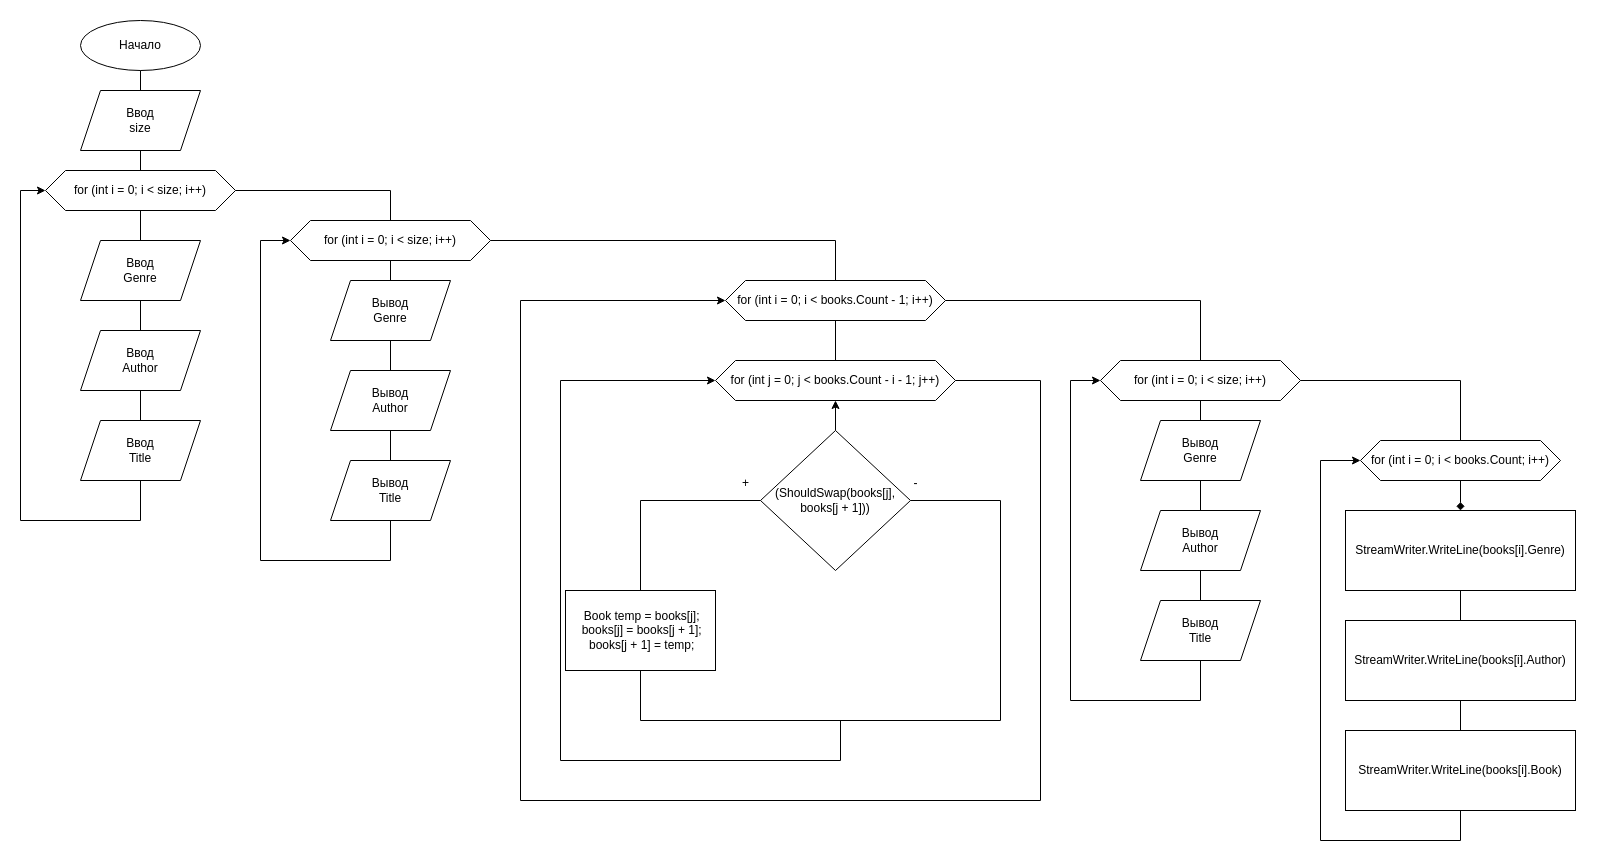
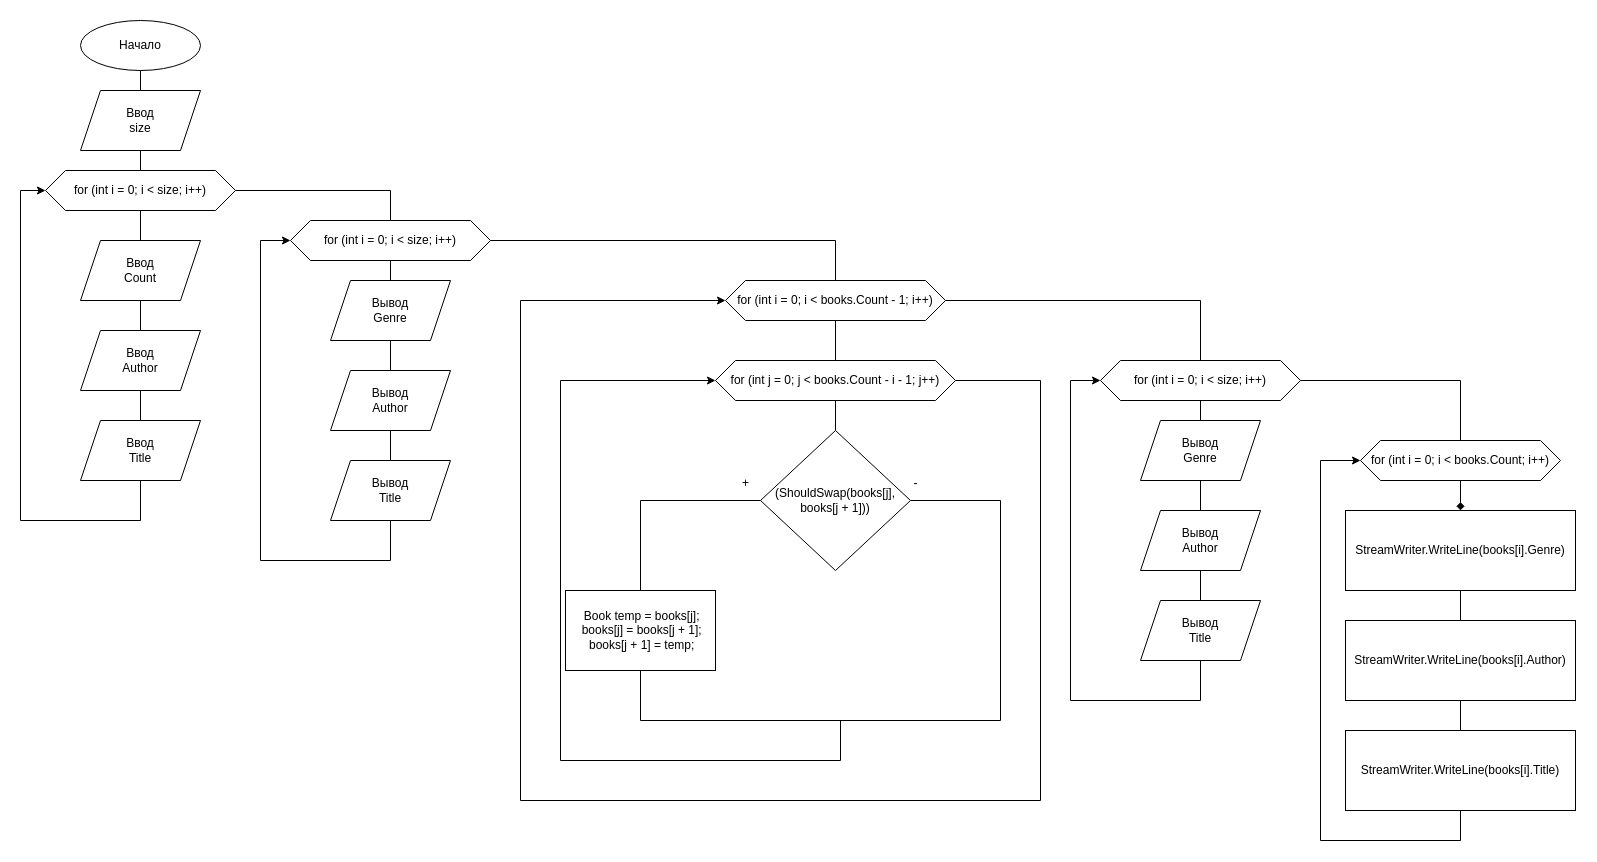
  <mxCell id="0" />
  <mxCell id="1" parent="0" />
  <mxCell id="2" value="Начало" style="ellipse;whiteSpace=wrap;html=1;" parent="1" vertex="1"><mxGeometry x="80" y="20" width="120" height="50" as="geometry" /></mxCell>
  <mxCell id="3" value="" style="endArrow=none;html=1;rounded=0;" parent="1" source="4" target="2" edge="1"><mxGeometry width="50" height="50" relative="1" as="geometry"><mxPoint x="140" y="120" as="sourcePoint" /><mxPoint x="370" y="190" as="targetPoint" /></mxGeometry></mxCell>
  <mxCell id="4" value="Ввод&lt;div&gt;size&lt;/div&gt;" style="shape=parallelogram;perimeter=parallelogramPerimeter;whiteSpace=wrap;html=1;fixedSize=1;" parent="1" vertex="1"><mxGeometry x="80" y="90" width="120" height="60" as="geometry" /></mxCell>
  <mxCell id="5" value="for (int i = 0; i &amp;lt; size; i++)" style="shape=hexagon;perimeter=hexagonPerimeter2;whiteSpace=wrap;html=1;fixedSize=1;" parent="1" vertex="1"><mxGeometry x="45" y="170" width="190" height="40" as="geometry" /></mxCell>
  <mxCell id="6" value="" style="endArrow=none;html=1;rounded=0;" parent="1" source="4" target="5" edge="1"><mxGeometry width="50" height="50" relative="1" as="geometry"><mxPoint x="300" y="210" as="sourcePoint" /><mxPoint x="350" y="160" as="targetPoint" /></mxGeometry></mxCell>
- <mxCell id="7" value="Ввод&lt;div&gt;Genre&lt;/div&gt;" style="shape=parallelogram;perimeter=parallelogramPerimeter;whiteSpace=wrap;html=1;fixedSize=1;" parent="1" vertex="1"><mxGeometry x="80" y="240" width="120" height="60" as="geometry" /></mxCell>
+ <mxCell id="7" value="Ввод&lt;div&gt;Count&lt;/div&gt;" style="shape=parallelogram;perimeter=parallelogramPerimeter;whiteSpace=wrap;html=1;fixedSize=1;" parent="1" vertex="1"><mxGeometry x="80" y="240" width="120" height="60" as="geometry" /></mxCell>
  <mxCell id="8" value="Ввод&lt;div&gt;Author&lt;/div&gt;" style="shape=parallelogram;perimeter=parallelogramPerimeter;whiteSpace=wrap;html=1;fixedSize=1;" parent="1" vertex="1"><mxGeometry x="80" y="330" width="120" height="60" as="geometry" /></mxCell>
  <mxCell id="9" value="Ввод&lt;div&gt;Title&lt;/div&gt;" style="shape=parallelogram;perimeter=parallelogramPerimeter;whiteSpace=wrap;html=1;fixedSize=1;" parent="1" vertex="1"><mxGeometry x="80" y="420" width="120" height="60" as="geometry" /></mxCell>
  <mxCell id="10" value="" style="endArrow=none;html=1;rounded=0;" parent="1" source="7" target="5" edge="1"><mxGeometry width="50" height="50" relative="1" as="geometry"><mxPoint x="250" y="350" as="sourcePoint" /><mxPoint x="300" y="300" as="targetPoint" /></mxGeometry></mxCell>
  <mxCell id="11" value="" style="endArrow=none;html=1;rounded=0;" parent="1" source="8" target="7" edge="1"><mxGeometry width="50" height="50" relative="1" as="geometry"><mxPoint x="250" y="380" as="sourcePoint" /><mxPoint x="300" y="330" as="targetPoint" /></mxGeometry></mxCell>
  <mxCell id="12" value="" style="endArrow=none;html=1;rounded=0;" parent="1" source="9" target="8" edge="1"><mxGeometry width="50" height="50" relative="1" as="geometry"><mxPoint x="320" y="380" as="sourcePoint" /><mxPoint x="370" y="330" as="targetPoint" /></mxGeometry></mxCell>
  <mxCell id="13" value="" style="endArrow=classic;html=1;rounded=0;" parent="1" source="9" target="5" edge="1"><mxGeometry width="50" height="50" relative="1" as="geometry"><mxPoint x="-120" y="410" as="sourcePoint" /><mxPoint x="-70" y="360" as="targetPoint" /><Array as="points"><mxPoint x="140" y="520" /><mxPoint x="20" y="520" /><mxPoint x="20" y="190" /></Array></mxGeometry></mxCell>
  <mxCell id="14" value="" style="endArrow=none;html=1;rounded=0;" parent="1" source="5" target="15" edge="1"><mxGeometry width="50" height="50" relative="1" as="geometry"><mxPoint x="320" y="170" as="sourcePoint" /><mxPoint x="340" y="220" as="targetPoint" /><Array as="points"><mxPoint x="390" y="190" /></Array></mxGeometry></mxCell>
  <mxCell id="15" value="for (int i = 0; i &amp;lt; size; i++)" style="shape=hexagon;perimeter=hexagonPerimeter2;whiteSpace=wrap;html=1;fixedSize=1;" parent="1" vertex="1"><mxGeometry x="290" y="220" width="200" height="40" as="geometry" /></mxCell>
  <mxCell id="16" value="Вывод&lt;br&gt;&lt;div&gt;Genre&lt;/div&gt;" style="shape=parallelogram;perimeter=parallelogramPerimeter;whiteSpace=wrap;html=1;fixedSize=1;" parent="1" vertex="1"><mxGeometry x="330" y="280" width="120" height="60" as="geometry" /></mxCell>
  <mxCell id="17" value="Вывод&lt;div&gt;Author&lt;/div&gt;" style="shape=parallelogram;perimeter=parallelogramPerimeter;whiteSpace=wrap;html=1;fixedSize=1;" parent="1" vertex="1"><mxGeometry x="330" y="370" width="120" height="60" as="geometry" /></mxCell>
  <mxCell id="18" value="Вывод&lt;div&gt;Title&lt;/div&gt;" style="shape=parallelogram;perimeter=parallelogramPerimeter;whiteSpace=wrap;html=1;fixedSize=1;" parent="1" vertex="1"><mxGeometry x="330" y="460" width="120" height="60" as="geometry" /></mxCell>
  <mxCell id="19" value="" style="endArrow=none;html=1;rounded=0;" parent="1" source="17" target="16" edge="1"><mxGeometry width="50" height="50" relative="1" as="geometry"><mxPoint x="500" y="420" as="sourcePoint" /><mxPoint x="550" y="370" as="targetPoint" /></mxGeometry></mxCell>
  <mxCell id="20" value="" style="endArrow=none;html=1;rounded=0;" parent="1" source="18" target="17" edge="1"><mxGeometry width="50" height="50" relative="1" as="geometry"><mxPoint x="570" y="420" as="sourcePoint" /><mxPoint x="620" y="370" as="targetPoint" /></mxGeometry></mxCell>
  <mxCell id="21" value="" style="endArrow=none;html=1;rounded=0;" parent="1" source="16" target="15" edge="1"><mxGeometry width="50" height="50" relative="1" as="geometry"><mxPoint x="580" y="400" as="sourcePoint" /><mxPoint x="630" y="350" as="targetPoint" /></mxGeometry></mxCell>
  <mxCell id="22" value="" style="endArrow=classic;html=1;rounded=0;" parent="1" source="18" target="15" edge="1"><mxGeometry width="50" height="50" relative="1" as="geometry"><mxPoint x="240" y="490" as="sourcePoint" /><mxPoint x="260" y="350" as="targetPoint" /><Array as="points"><mxPoint x="390" y="560" /><mxPoint x="260" y="560" /><mxPoint x="260" y="240" /></Array></mxGeometry></mxCell>
  <mxCell id="23" value="" style="endArrow=none;html=1;rounded=0;" parent="1" source="15" target="24" edge="1"><mxGeometry width="50" height="50" relative="1" as="geometry"><mxPoint x="640" y="220" as="sourcePoint" /><mxPoint x="780" y="280" as="targetPoint" /><Array as="points"><mxPoint x="835" y="240" /></Array></mxGeometry></mxCell>
  <mxCell id="24" value="for (int i = 0; i &amp;lt; books.Count - 1; i++)" style="shape=hexagon;perimeter=hexagonPerimeter2;whiteSpace=wrap;html=1;fixedSize=1;" parent="1" vertex="1"><mxGeometry x="725" y="280" width="220" height="40" as="geometry" /></mxCell>
  <mxCell id="25" value="" style="endArrow=none;html=1;rounded=0;" parent="1" source="26" target="24" edge="1"><mxGeometry width="50" height="50" relative="1" as="geometry"><mxPoint x="835" y="360" as="sourcePoint" /><mxPoint x="855" y="370" as="targetPoint" /></mxGeometry></mxCell>
  <mxCell id="26" value="for (int j = 0; j &amp;lt; books.Count - i - 1; j++)" style="shape=hexagon;perimeter=hexagonPerimeter2;whiteSpace=wrap;html=1;fixedSize=1;" parent="1" vertex="1"><mxGeometry x="715" y="360" width="240" height="40" as="geometry" /></mxCell>
  <mxCell id="27" value="(ShouldSwap(books[j], books[j + 1]))" style="rhombus;whiteSpace=wrap;html=1;" parent="1" vertex="1"><mxGeometry x="760" y="430" width="150" height="140" as="geometry" /></mxCell>
- <mxCell id="28" value="" style="endArrow=classic;html=1;rounded=0;" parent="1" source="27" target="26" edge="1"><mxGeometry width="50" height="50" relative="1" as="geometry"><mxPoint x="955" y="490" as="sourcePoint" /><mxPoint x="1005" y="440" as="targetPoint" /></mxGeometry></mxCell>
+ <mxCell id="28" value="" style="endArrow=none;html=1;rounded=0;" parent="1" source="27" target="26" edge="1"><mxGeometry width="50" height="50" relative="1" as="geometry"><mxPoint x="955" y="490" as="sourcePoint" /><mxPoint x="1005" y="440" as="targetPoint" /></mxGeometry></mxCell>
  <mxCell id="29" value="+" style="text;html=1;align=center;verticalAlign=middle;resizable=0;points=[];autosize=1;strokeColor=none;fillColor=none;" parent="1" vertex="1"><mxGeometry x="730" y="468" width="30" height="30" as="geometry" /></mxCell>
  <mxCell id="30" value="-" style="text;html=1;align=center;verticalAlign=middle;resizable=0;points=[];autosize=1;strokeColor=none;fillColor=none;" parent="1" vertex="1"><mxGeometry x="900" y="468" width="30" height="30" as="geometry" /></mxCell>
  <mxCell id="31" value="" style="endArrow=none;html=1;rounded=0;" parent="1" source="33" target="27" edge="1"><mxGeometry width="50" height="50" relative="1" as="geometry"><mxPoint x="1000" y="600" as="sourcePoint" /><mxPoint x="825" y="630" as="targetPoint" /><Array as="points"><mxPoint x="640" y="720" /><mxPoint x="1000" y="720" /><mxPoint x="1000" y="500" /></Array></mxGeometry></mxCell>
  <mxCell id="32" value="" style="endArrow=none;html=1;rounded=0;" parent="1" source="33" target="27" edge="1"><mxGeometry width="50" height="50" relative="1" as="geometry"><mxPoint x="640" y="600" as="sourcePoint" /><mxPoint x="580" y="550" as="targetPoint" /><Array as="points"><mxPoint x="640" y="500" /></Array></mxGeometry></mxCell>
  <mxCell id="33" value="&lt;div&gt;&amp;nbsp;Book temp = books[j];&lt;/div&gt;&lt;div&gt;&amp;nbsp;books[j] = books[j + 1];&lt;/div&gt;&lt;div&gt;&amp;nbsp;books[j + 1] = temp;&lt;/div&gt;" style="rounded=0;whiteSpace=wrap;html=1;" parent="1" vertex="1"><mxGeometry x="565" y="590" width="150" height="80" as="geometry" /></mxCell>
  <mxCell id="34" value="" style="endArrow=classic;html=1;rounded=0;" parent="1" target="26" edge="1"><mxGeometry width="50" height="50" relative="1" as="geometry"><mxPoint x="840" y="720" as="sourcePoint" /><mxPoint x="670" y="410" as="targetPoint" /><Array as="points"><mxPoint x="840" y="760" /><mxPoint x="560" y="760" /><mxPoint x="560" y="380" /></Array></mxGeometry></mxCell>
  <mxCell id="35" value="" style="endArrow=classic;html=1;rounded=0;" parent="1" source="26" target="24" edge="1"><mxGeometry width="50" height="50" relative="1" as="geometry"><mxPoint x="1030" y="430" as="sourcePoint" /><mxPoint x="680" y="310" as="targetPoint" /><Array as="points"><mxPoint x="1040" y="380" /><mxPoint x="1040" y="800" /><mxPoint x="520" y="800" /><mxPoint x="520" y="300" /></Array></mxGeometry></mxCell>
  <mxCell id="36" value="" style="endArrow=none;html=1;rounded=0;" parent="1" source="24" target="37" edge="1"><mxGeometry width="50" height="50" relative="1" as="geometry"><mxPoint x="1010" y="280" as="sourcePoint" /><mxPoint x="1200" y="370" as="targetPoint" /><Array as="points"><mxPoint x="1200" y="300" /></Array></mxGeometry></mxCell>
  <mxCell id="37" value="for (int i = 0; i &amp;lt; size; i++)" style="shape=hexagon;perimeter=hexagonPerimeter2;whiteSpace=wrap;html=1;fixedSize=1;" parent="1" vertex="1"><mxGeometry x="1100" y="360" width="200" height="40" as="geometry" /></mxCell>
  <mxCell id="38" value="Вывод&lt;br&gt;&lt;div&gt;Genre&lt;/div&gt;" style="shape=parallelogram;perimeter=parallelogramPerimeter;whiteSpace=wrap;html=1;fixedSize=1;" parent="1" vertex="1"><mxGeometry x="1140" y="420" width="120" height="60" as="geometry" /></mxCell>
  <mxCell id="39" value="Вывод&lt;div&gt;Author&lt;/div&gt;" style="shape=parallelogram;perimeter=parallelogramPerimeter;whiteSpace=wrap;html=1;fixedSize=1;" parent="1" vertex="1"><mxGeometry x="1140" y="510" width="120" height="60" as="geometry" /></mxCell>
  <mxCell id="40" value="Вывод&lt;div&gt;Title&lt;/div&gt;" style="shape=parallelogram;perimeter=parallelogramPerimeter;whiteSpace=wrap;html=1;fixedSize=1;" parent="1" vertex="1"><mxGeometry x="1140" y="600" width="120" height="60" as="geometry" /></mxCell>
  <mxCell id="41" value="" style="endArrow=none;html=1;rounded=0;" parent="1" source="39" target="38" edge="1"><mxGeometry width="50" height="50" relative="1" as="geometry"><mxPoint x="1310" y="560" as="sourcePoint" /><mxPoint x="1360" y="510" as="targetPoint" /></mxGeometry></mxCell>
  <mxCell id="42" value="" style="endArrow=none;html=1;rounded=0;" parent="1" source="40" target="39" edge="1"><mxGeometry width="50" height="50" relative="1" as="geometry"><mxPoint x="1380" y="560" as="sourcePoint" /><mxPoint x="1430" y="510" as="targetPoint" /></mxGeometry></mxCell>
  <mxCell id="43" value="" style="endArrow=none;html=1;rounded=0;" parent="1" source="38" target="37" edge="1"><mxGeometry width="50" height="50" relative="1" as="geometry"><mxPoint x="1390" y="540" as="sourcePoint" /><mxPoint x="1440" y="490" as="targetPoint" /></mxGeometry></mxCell>
  <mxCell id="44" value="" style="endArrow=classic;html=1;rounded=0;" parent="1" source="40" target="37" edge="1"><mxGeometry width="50" height="50" relative="1" as="geometry"><mxPoint x="1050" y="630" as="sourcePoint" /><mxPoint x="1070" y="490" as="targetPoint" /><Array as="points"><mxPoint x="1200" y="700" /><mxPoint x="1070" y="700" /><mxPoint x="1070" y="380" /></Array></mxGeometry></mxCell>
  <mxCell id="45" value="" style="endArrow=none;html=1;rounded=0;" parent="1" source="37" target="46" edge="1"><mxGeometry width="50" height="50" relative="1" as="geometry"><mxPoint x="1380" y="350" as="sourcePoint" /><mxPoint x="1400" y="440" as="targetPoint" /><Array as="points"><mxPoint x="1460" y="380" /></Array></mxGeometry></mxCell>
  <mxCell id="46" value="for (int i = 0; i &amp;lt; books.Count; i++)" style="shape=hexagon;perimeter=hexagonPerimeter2;whiteSpace=wrap;html=1;fixedSize=1;" parent="1" vertex="1"><mxGeometry x="1360" y="440" width="200" height="40" as="geometry" /></mxCell>
  <mxCell id="47" value="StreamWriter.WriteLine(books[i].Genre)" style="rounded=0;whiteSpace=wrap;html=1;" parent="1" vertex="1"><mxGeometry x="1345" y="510" width="230" height="80" as="geometry" /></mxCell>
  <mxCell id="48" value="StreamWriter.WriteLine(books[i].Author)" style="rounded=0;whiteSpace=wrap;html=1;" parent="1" vertex="1"><mxGeometry x="1345" y="620" width="230" height="80" as="geometry" /></mxCell>
- <mxCell id="49" value="StreamWriter.WriteLine(books[i].Book)" style="rounded=0;whiteSpace=wrap;html=1;" parent="1" vertex="1"><mxGeometry x="1345" y="730" width="230" height="80" as="geometry" /></mxCell>
+ <mxCell id="49" value="StreamWriter.WriteLine(books[i].Title)" style="rounded=0;whiteSpace=wrap;html=1;" parent="1" vertex="1"><mxGeometry x="1345" y="730" width="230" height="80" as="geometry" /></mxCell>
  <mxCell id="50" value="" style="endArrow=diamond;html=1;rounded=0;" parent="1" source="46" target="47" edge="1"><mxGeometry width="50" height="50" relative="1" as="geometry"><mxPoint x="1530" y="350" as="sourcePoint" /><mxPoint x="1580" y="300" as="targetPoint" /></mxGeometry></mxCell>
  <mxCell id="51" value="" style="endArrow=none;html=1;rounded=0;" parent="1" source="48" target="47" edge="1"><mxGeometry width="50" height="50" relative="1" as="geometry"><mxPoint x="1230" y="790" as="sourcePoint" /><mxPoint x="1280" y="740" as="targetPoint" /></mxGeometry></mxCell>
  <mxCell id="52" value="" style="endArrow=none;html=1;rounded=0;" parent="1" source="49" target="48" edge="1"><mxGeometry width="50" height="50" relative="1" as="geometry"><mxPoint x="1240" y="800" as="sourcePoint" /><mxPoint x="1290" y="750" as="targetPoint" /></mxGeometry></mxCell>
  <mxCell id="53" value="" style="endArrow=classic;html=1;rounded=0;" parent="1" source="49" target="46" edge="1"><mxGeometry width="50" height="50" relative="1" as="geometry"><mxPoint x="1660" y="790" as="sourcePoint" /><mxPoint x="1320" y="450" as="targetPoint" /><Array as="points"><mxPoint x="1460" y="840" /><mxPoint x="1320" y="840" /><mxPoint x="1320" y="460" /></Array></mxGeometry></mxCell>
